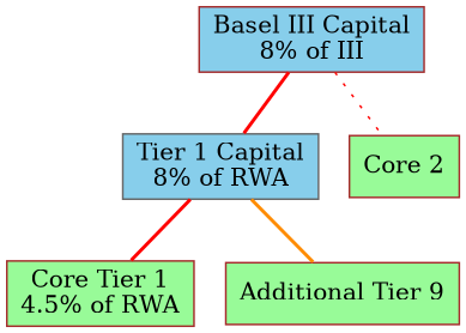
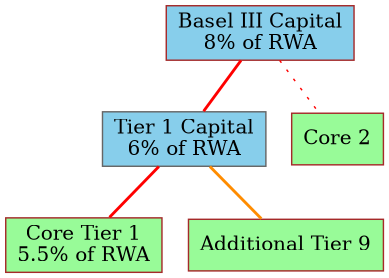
  graph {
    rankdir=TB
    node [color=brown fillcolor=palegreen shape=rect style=filled]
    edge [color=red style=bold]
-   n1 [fillcolor=skyblue label="Basel III Capital\n8% of III"]
-   n2 [color=gray40 fillcolor=skyblue label="Tier 1 Capital\n8% of RWA"]
+   n1 [fillcolor=skyblue label="Basel III Capital\n8% of RWA"]
+   n2 [color=gray40 fillcolor=skyblue label="Tier 1 Capital\n6% of RWA"]
    n3 [label="Core 2"]
-   n4 [label="Core Tier 1\n4.5% of RWA"]
+   n4 [label="Core Tier 1\n5.5% of RWA"]
    n5 [label="Additional Tier 9"]
    n1 -- n2
    n1 -- n3 [style=dotted]
    n2 -- n4
    n2 -- n5 [color=darkorange]
  }
